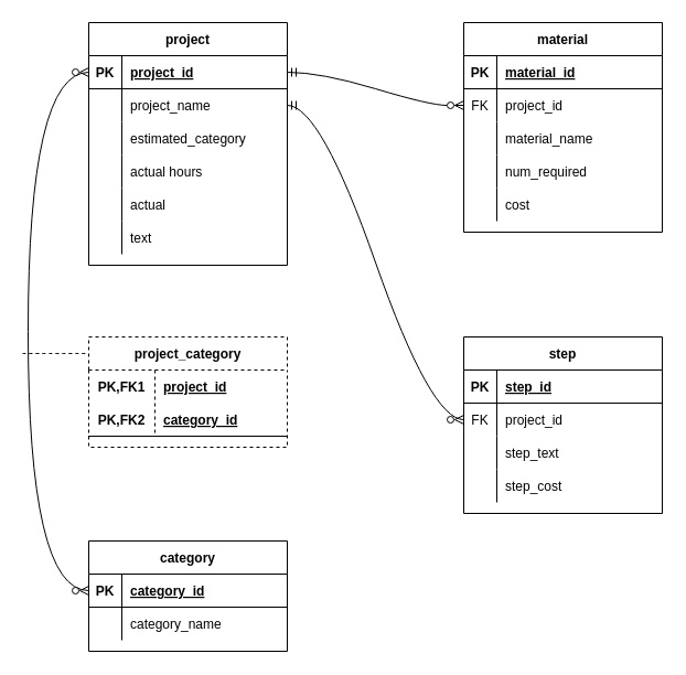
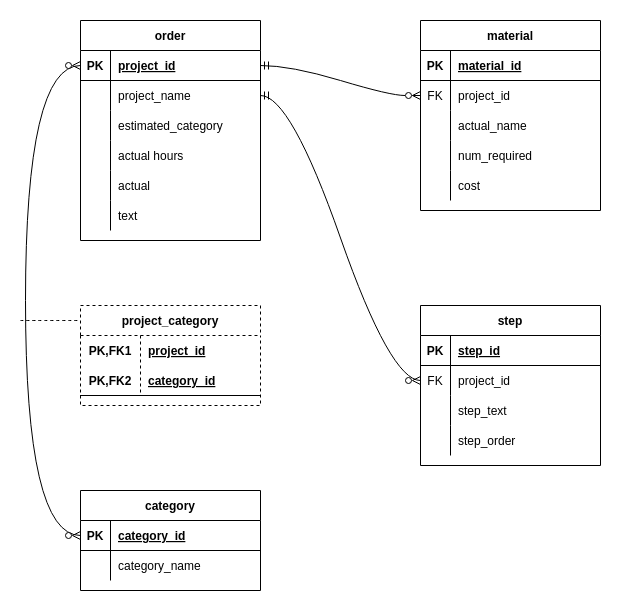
  <mxCell id="0" />
  <mxCell id="1" parent="0" />
- <mxCell id="2" value="project" style="shape=table;startSize=30;container=1;collapsible=1;childLayout=tableLayout;fixedRows=1;rowLines=0;fontStyle=1;align=center;resizeLast=1;" parent="1" vertex="1"><mxGeometry x="80" y="20" width="180" height="220" as="geometry" /></mxCell>
+ <mxCell id="2" value="order" style="shape=table;startSize=30;container=1;collapsible=1;childLayout=tableLayout;fixedRows=1;rowLines=0;fontStyle=1;align=center;resizeLast=1;" parent="1" vertex="1"><mxGeometry x="80" y="20" width="180" height="220" as="geometry" /></mxCell>
  <mxCell id="3" value="" style="shape=tableRow;horizontal=0;startSize=0;swimlaneHead=0;swimlaneBody=0;fillColor=none;collapsible=0;dropTarget=0;points=[[0,0.5],[1,0.5]];portConstraint=eastwest;top=0;left=0;right=0;bottom=1;" parent="2" vertex="1"><mxGeometry y="30" width="180" height="30" as="geometry" /></mxCell>
  <mxCell id="4" value="PK" style="shape=partialRectangle;connectable=0;fillColor=none;top=0;left=0;bottom=0;right=0;fontStyle=1;overflow=hidden;" parent="3" vertex="1"><mxGeometry width="30" height="30" as="geometry"><mxRectangle width="30" height="30" as="alternateBounds" /></mxGeometry></mxCell>
  <mxCell id="5" value="project_id" style="shape=partialRectangle;connectable=0;fillColor=none;top=0;left=0;bottom=0;right=0;align=left;spacingLeft=6;fontStyle=5;overflow=hidden;" parent="3" vertex="1"><mxGeometry x="30" width="150" height="30" as="geometry"><mxRectangle width="150" height="30" as="alternateBounds" /></mxGeometry></mxCell>
  <mxCell id="6" value="" style="shape=tableRow;horizontal=0;startSize=0;swimlaneHead=0;swimlaneBody=0;fillColor=none;collapsible=0;dropTarget=0;points=[[0,0.5],[1,0.5]];portConstraint=eastwest;top=0;left=0;right=0;bottom=0;" parent="2" vertex="1"><mxGeometry y="60" width="180" height="30" as="geometry" /></mxCell>
  <mxCell id="7" value="" style="shape=partialRectangle;connectable=0;fillColor=none;top=0;left=0;bottom=0;right=0;editable=1;overflow=hidden;" parent="6" vertex="1"><mxGeometry width="30" height="30" as="geometry"><mxRectangle width="30" height="30" as="alternateBounds" /></mxGeometry></mxCell>
  <mxCell id="8" value="project_name" style="shape=partialRectangle;connectable=0;fillColor=none;top=0;left=0;bottom=0;right=0;align=left;spacingLeft=6;overflow=hidden;" parent="6" vertex="1"><mxGeometry x="30" width="150" height="30" as="geometry"><mxRectangle width="150" height="30" as="alternateBounds" /></mxGeometry></mxCell>
  <mxCell id="9" value="" style="shape=tableRow;horizontal=0;startSize=0;swimlaneHead=0;swimlaneBody=0;fillColor=none;collapsible=0;dropTarget=0;points=[[0,0.5],[1,0.5]];portConstraint=eastwest;top=0;left=0;right=0;bottom=0;" parent="2" vertex="1"><mxGeometry y="90" width="180" height="30" as="geometry" /></mxCell>
  <mxCell id="10" value="" style="shape=partialRectangle;connectable=0;fillColor=none;top=0;left=0;bottom=0;right=0;editable=1;overflow=hidden;" parent="9" vertex="1"><mxGeometry width="30" height="30" as="geometry"><mxRectangle width="30" height="30" as="alternateBounds" /></mxGeometry></mxCell>
  <mxCell id="11" value="estimated_category" style="shape=partialRectangle;connectable=0;fillColor=none;top=0;left=0;bottom=0;right=0;align=left;spacingLeft=6;overflow=hidden;" parent="9" vertex="1"><mxGeometry x="30" width="150" height="30" as="geometry"><mxRectangle width="150" height="30" as="alternateBounds" /></mxGeometry></mxCell>
  <mxCell id="12" value="" style="shape=tableRow;horizontal=0;startSize=0;swimlaneHead=0;swimlaneBody=0;fillColor=none;collapsible=0;dropTarget=0;points=[[0,0.5],[1,0.5]];portConstraint=eastwest;top=0;left=0;right=0;bottom=0;" parent="2" vertex="1"><mxGeometry y="120" width="180" height="30" as="geometry" /></mxCell>
  <mxCell id="13" value="" style="shape=partialRectangle;connectable=0;fillColor=none;top=0;left=0;bottom=0;right=0;editable=1;overflow=hidden;" parent="12" vertex="1"><mxGeometry width="30" height="30" as="geometry"><mxRectangle width="30" height="30" as="alternateBounds" /></mxGeometry></mxCell>
  <mxCell id="14" value="actual hours" style="shape=partialRectangle;connectable=0;fillColor=none;top=0;left=0;bottom=0;right=0;align=left;spacingLeft=6;overflow=hidden;" parent="12" vertex="1"><mxGeometry x="30" width="150" height="30" as="geometry"><mxRectangle width="150" height="30" as="alternateBounds" /></mxGeometry></mxCell>
  <mxCell id="15" style="shape=tableRow;horizontal=0;startSize=0;swimlaneHead=0;swimlaneBody=0;fillColor=none;collapsible=0;dropTarget=0;points=[[0,0.5],[1,0.5]];portConstraint=eastwest;top=0;left=0;right=0;bottom=0;" parent="2" vertex="1"><mxGeometry y="150" width="180" height="30" as="geometry" /></mxCell>
  <mxCell id="16" style="shape=partialRectangle;connectable=0;fillColor=none;top=0;left=0;bottom=0;right=0;editable=1;overflow=hidden;" parent="15" vertex="1"><mxGeometry width="30" height="30" as="geometry"><mxRectangle width="30" height="30" as="alternateBounds" /></mxGeometry></mxCell>
  <mxCell id="17" value="actual " style="shape=partialRectangle;connectable=0;fillColor=none;top=0;left=0;bottom=0;right=0;align=left;spacingLeft=6;overflow=hidden;" parent="15" vertex="1"><mxGeometry x="30" width="150" height="30" as="geometry"><mxRectangle width="150" height="30" as="alternateBounds" /></mxGeometry></mxCell>
  <mxCell id="18" style="shape=tableRow;horizontal=0;startSize=0;swimlaneHead=0;swimlaneBody=0;fillColor=none;collapsible=0;dropTarget=0;points=[[0,0.5],[1,0.5]];portConstraint=eastwest;top=0;left=0;right=0;bottom=0;" parent="2" vertex="1"><mxGeometry y="180" width="180" height="30" as="geometry" /></mxCell>
  <mxCell id="19" style="shape=partialRectangle;connectable=0;fillColor=none;top=0;left=0;bottom=0;right=0;editable=1;overflow=hidden;" parent="18" vertex="1"><mxGeometry width="30" height="30" as="geometry"><mxRectangle width="30" height="30" as="alternateBounds" /></mxGeometry></mxCell>
  <mxCell id="20" value="text" style="shape=partialRectangle;connectable=0;fillColor=none;top=0;left=0;bottom=0;right=0;align=left;spacingLeft=6;overflow=hidden;" parent="18" vertex="1"><mxGeometry x="30" width="150" height="30" as="geometry"><mxRectangle width="150" height="30" as="alternateBounds" /></mxGeometry></mxCell>
  <mxCell id="21" value="material" style="shape=table;startSize=30;container=1;collapsible=1;childLayout=tableLayout;fixedRows=1;rowLines=0;fontStyle=1;align=center;resizeLast=1;" parent="1" vertex="1"><mxGeometry x="420" y="20" width="180" height="190" as="geometry" /></mxCell>
  <mxCell id="22" value="" style="shape=tableRow;horizontal=0;startSize=0;swimlaneHead=0;swimlaneBody=0;fillColor=none;collapsible=0;dropTarget=0;points=[[0,0.5],[1,0.5]];portConstraint=eastwest;top=0;left=0;right=0;bottom=1;" parent="21" vertex="1"><mxGeometry y="30" width="180" height="30" as="geometry" /></mxCell>
  <mxCell id="23" value="PK" style="shape=partialRectangle;connectable=0;fillColor=none;top=0;left=0;bottom=0;right=0;fontStyle=1;overflow=hidden;" parent="22" vertex="1"><mxGeometry width="30" height="30" as="geometry"><mxRectangle width="30" height="30" as="alternateBounds" /></mxGeometry></mxCell>
  <mxCell id="24" value="material_id" style="shape=partialRectangle;connectable=0;fillColor=none;top=0;left=0;bottom=0;right=0;align=left;spacingLeft=6;fontStyle=5;overflow=hidden;" parent="22" vertex="1"><mxGeometry x="30" width="150" height="30" as="geometry"><mxRectangle width="150" height="30" as="alternateBounds" /></mxGeometry></mxCell>
  <mxCell id="25" value="" style="shape=tableRow;horizontal=0;startSize=0;swimlaneHead=0;swimlaneBody=0;fillColor=none;collapsible=0;dropTarget=0;points=[[0,0.5],[1,0.5]];portConstraint=eastwest;top=0;left=0;right=0;bottom=0;" parent="21" vertex="1"><mxGeometry y="60" width="180" height="30" as="geometry" /></mxCell>
  <mxCell id="26" value="FK" style="shape=partialRectangle;connectable=0;fillColor=none;top=0;left=0;bottom=0;right=0;editable=1;overflow=hidden;" parent="25" vertex="1"><mxGeometry width="30" height="30" as="geometry"><mxRectangle width="30" height="30" as="alternateBounds" /></mxGeometry></mxCell>
  <mxCell id="27" value="project_id" style="shape=partialRectangle;connectable=0;fillColor=none;top=0;left=0;bottom=0;right=0;align=left;spacingLeft=6;overflow=hidden;" parent="25" vertex="1"><mxGeometry x="30" width="150" height="30" as="geometry"><mxRectangle width="150" height="30" as="alternateBounds" /></mxGeometry></mxCell>
  <mxCell id="28" value="" style="shape=tableRow;horizontal=0;startSize=0;swimlaneHead=0;swimlaneBody=0;fillColor=none;collapsible=0;dropTarget=0;points=[[0,0.5],[1,0.5]];portConstraint=eastwest;top=0;left=0;right=0;bottom=0;" parent="21" vertex="1"><mxGeometry y="90" width="180" height="30" as="geometry" /></mxCell>
  <mxCell id="29" value="" style="shape=partialRectangle;connectable=0;fillColor=none;top=0;left=0;bottom=0;right=0;editable=1;overflow=hidden;" parent="28" vertex="1"><mxGeometry width="30" height="30" as="geometry"><mxRectangle width="30" height="30" as="alternateBounds" /></mxGeometry></mxCell>
- <mxCell id="30" value="material_name" style="shape=partialRectangle;connectable=0;fillColor=none;top=0;left=0;bottom=0;right=0;align=left;spacingLeft=6;overflow=hidden;" parent="28" vertex="1"><mxGeometry x="30" width="150" height="30" as="geometry"><mxRectangle width="150" height="30" as="alternateBounds" /></mxGeometry></mxCell>
+ <mxCell id="30" value="actual_name" style="shape=partialRectangle;connectable=0;fillColor=none;top=0;left=0;bottom=0;right=0;align=left;spacingLeft=6;overflow=hidden;" parent="28" vertex="1"><mxGeometry x="30" width="150" height="30" as="geometry"><mxRectangle width="150" height="30" as="alternateBounds" /></mxGeometry></mxCell>
  <mxCell id="31" value="" style="shape=tableRow;horizontal=0;startSize=0;swimlaneHead=0;swimlaneBody=0;fillColor=none;collapsible=0;dropTarget=0;points=[[0,0.5],[1,0.5]];portConstraint=eastwest;top=0;left=0;right=0;bottom=0;" parent="21" vertex="1"><mxGeometry y="120" width="180" height="30" as="geometry" /></mxCell>
  <mxCell id="32" value="" style="shape=partialRectangle;connectable=0;fillColor=none;top=0;left=0;bottom=0;right=0;editable=1;overflow=hidden;" parent="31" vertex="1"><mxGeometry width="30" height="30" as="geometry"><mxRectangle width="30" height="30" as="alternateBounds" /></mxGeometry></mxCell>
  <mxCell id="33" value="num_required" style="shape=partialRectangle;connectable=0;fillColor=none;top=0;left=0;bottom=0;right=0;align=left;spacingLeft=6;overflow=hidden;" parent="31" vertex="1"><mxGeometry x="30" width="150" height="30" as="geometry"><mxRectangle width="150" height="30" as="alternateBounds" /></mxGeometry></mxCell>
  <mxCell id="34" value="" style="shape=tableRow;horizontal=0;startSize=0;swimlaneHead=0;swimlaneBody=0;fillColor=none;collapsible=0;dropTarget=0;points=[[0,0.5],[1,0.5]];portConstraint=eastwest;top=0;left=0;right=0;bottom=0;" parent="21" vertex="1"><mxGeometry y="150" width="180" height="30" as="geometry" /></mxCell>
  <mxCell id="35" value="" style="shape=partialRectangle;connectable=0;fillColor=none;top=0;left=0;bottom=0;right=0;editable=1;overflow=hidden;" parent="34" vertex="1"><mxGeometry width="30" height="30" as="geometry"><mxRectangle width="30" height="30" as="alternateBounds" /></mxGeometry></mxCell>
  <mxCell id="36" value="cost" style="shape=partialRectangle;connectable=0;fillColor=none;top=0;left=0;bottom=0;right=0;align=left;spacingLeft=6;overflow=hidden;" parent="34" vertex="1"><mxGeometry x="30" width="150" height="30" as="geometry"><mxRectangle width="150" height="30" as="alternateBounds" /></mxGeometry></mxCell>
  <mxCell id="37" value="step" style="shape=table;startSize=30;container=1;collapsible=1;childLayout=tableLayout;fixedRows=1;rowLines=0;fontStyle=1;align=center;resizeLast=1;" parent="1" vertex="1"><mxGeometry x="420" y="305" width="180" height="160" as="geometry" /></mxCell>
  <mxCell id="38" value="" style="shape=tableRow;horizontal=0;startSize=0;swimlaneHead=0;swimlaneBody=0;fillColor=none;collapsible=0;dropTarget=0;points=[[0,0.5],[1,0.5]];portConstraint=eastwest;top=0;left=0;right=0;bottom=1;" parent="37" vertex="1"><mxGeometry y="30" width="180" height="30" as="geometry" /></mxCell>
  <mxCell id="39" value="PK" style="shape=partialRectangle;connectable=0;fillColor=none;top=0;left=0;bottom=0;right=0;fontStyle=1;overflow=hidden;" parent="38" vertex="1"><mxGeometry width="30" height="30" as="geometry"><mxRectangle width="30" height="30" as="alternateBounds" /></mxGeometry></mxCell>
  <mxCell id="40" value="step_id" style="shape=partialRectangle;connectable=0;fillColor=none;top=0;left=0;bottom=0;right=0;align=left;spacingLeft=6;fontStyle=5;overflow=hidden;" parent="38" vertex="1"><mxGeometry x="30" width="150" height="30" as="geometry"><mxRectangle width="150" height="30" as="alternateBounds" /></mxGeometry></mxCell>
  <mxCell id="41" value="" style="shape=tableRow;horizontal=0;startSize=0;swimlaneHead=0;swimlaneBody=0;fillColor=none;collapsible=0;dropTarget=0;points=[[0,0.5],[1,0.5]];portConstraint=eastwest;top=0;left=0;right=0;bottom=0;" parent="37" vertex="1"><mxGeometry y="60" width="180" height="30" as="geometry" /></mxCell>
  <mxCell id="42" value="FK" style="shape=partialRectangle;connectable=0;fillColor=none;top=0;left=0;bottom=0;right=0;editable=1;overflow=hidden;" parent="41" vertex="1"><mxGeometry width="30" height="30" as="geometry"><mxRectangle width="30" height="30" as="alternateBounds" /></mxGeometry></mxCell>
  <mxCell id="43" value="project_id" style="shape=partialRectangle;connectable=0;fillColor=none;top=0;left=0;bottom=0;right=0;align=left;spacingLeft=6;overflow=hidden;" parent="41" vertex="1"><mxGeometry x="30" width="150" height="30" as="geometry"><mxRectangle width="150" height="30" as="alternateBounds" /></mxGeometry></mxCell>
  <mxCell id="44" value="" style="shape=tableRow;horizontal=0;startSize=0;swimlaneHead=0;swimlaneBody=0;fillColor=none;collapsible=0;dropTarget=0;points=[[0,0.5],[1,0.5]];portConstraint=eastwest;top=0;left=0;right=0;bottom=0;" parent="37" vertex="1"><mxGeometry y="90" width="180" height="30" as="geometry" /></mxCell>
  <mxCell id="45" value="" style="shape=partialRectangle;connectable=0;fillColor=none;top=0;left=0;bottom=0;right=0;editable=1;overflow=hidden;" parent="44" vertex="1"><mxGeometry width="30" height="30" as="geometry"><mxRectangle width="30" height="30" as="alternateBounds" /></mxGeometry></mxCell>
  <mxCell id="46" value="step_text" style="shape=partialRectangle;connectable=0;fillColor=none;top=0;left=0;bottom=0;right=0;align=left;spacingLeft=6;overflow=hidden;" parent="44" vertex="1"><mxGeometry x="30" width="150" height="30" as="geometry"><mxRectangle width="150" height="30" as="alternateBounds" /></mxGeometry></mxCell>
  <mxCell id="47" value="" style="shape=tableRow;horizontal=0;startSize=0;swimlaneHead=0;swimlaneBody=0;fillColor=none;collapsible=0;dropTarget=0;points=[[0,0.5],[1,0.5]];portConstraint=eastwest;top=0;left=0;right=0;bottom=0;" parent="37" vertex="1"><mxGeometry y="120" width="180" height="30" as="geometry" /></mxCell>
  <mxCell id="48" value="" style="shape=partialRectangle;connectable=0;fillColor=none;top=0;left=0;bottom=0;right=0;editable=1;overflow=hidden;" parent="47" vertex="1"><mxGeometry width="30" height="30" as="geometry"><mxRectangle width="30" height="30" as="alternateBounds" /></mxGeometry></mxCell>
- <mxCell id="49" value="step_cost" style="shape=partialRectangle;connectable=0;fillColor=none;top=0;left=0;bottom=0;right=0;align=left;spacingLeft=6;overflow=hidden;" parent="47" vertex="1"><mxGeometry x="30" width="150" height="30" as="geometry"><mxRectangle width="150" height="30" as="alternateBounds" /></mxGeometry></mxCell>
+ <mxCell id="49" value="step_order" style="shape=partialRectangle;connectable=0;fillColor=none;top=0;left=0;bottom=0;right=0;align=left;spacingLeft=6;overflow=hidden;" parent="47" vertex="1"><mxGeometry x="30" width="150" height="30" as="geometry"><mxRectangle width="150" height="30" as="alternateBounds" /></mxGeometry></mxCell>
  <mxCell id="50" value="category" style="shape=table;startSize=30;container=1;collapsible=1;childLayout=tableLayout;fixedRows=1;rowLines=0;fontStyle=1;align=center;resizeLast=1;" parent="1" vertex="1"><mxGeometry x="80" y="490" width="180" height="100" as="geometry" /></mxCell>
  <mxCell id="51" value="" style="shape=tableRow;horizontal=0;startSize=0;swimlaneHead=0;swimlaneBody=0;fillColor=none;collapsible=0;dropTarget=0;points=[[0,0.5],[1,0.5]];portConstraint=eastwest;top=0;left=0;right=0;bottom=1;" parent="50" vertex="1"><mxGeometry y="30" width="180" height="30" as="geometry" /></mxCell>
  <mxCell id="52" value="PK" style="shape=partialRectangle;connectable=0;fillColor=none;top=0;left=0;bottom=0;right=0;fontStyle=1;overflow=hidden;" parent="51" vertex="1"><mxGeometry width="30" height="30" as="geometry"><mxRectangle width="30" height="30" as="alternateBounds" /></mxGeometry></mxCell>
  <mxCell id="53" value="category_id" style="shape=partialRectangle;connectable=0;fillColor=none;top=0;left=0;bottom=0;right=0;align=left;spacingLeft=6;fontStyle=5;overflow=hidden;" parent="51" vertex="1"><mxGeometry x="30" width="150" height="30" as="geometry"><mxRectangle width="150" height="30" as="alternateBounds" /></mxGeometry></mxCell>
  <mxCell id="54" value="" style="shape=tableRow;horizontal=0;startSize=0;swimlaneHead=0;swimlaneBody=0;fillColor=none;collapsible=0;dropTarget=0;points=[[0,0.5],[1,0.5]];portConstraint=eastwest;top=0;left=0;right=0;bottom=0;" parent="50" vertex="1"><mxGeometry y="60" width="180" height="30" as="geometry" /></mxCell>
  <mxCell id="55" value="" style="shape=partialRectangle;connectable=0;fillColor=none;top=0;left=0;bottom=0;right=0;editable=1;overflow=hidden;" parent="54" vertex="1"><mxGeometry width="30" height="30" as="geometry"><mxRectangle width="30" height="30" as="alternateBounds" /></mxGeometry></mxCell>
  <mxCell id="56" value="category_name" style="shape=partialRectangle;connectable=0;fillColor=none;top=0;left=0;bottom=0;right=0;align=left;spacingLeft=6;overflow=hidden;" parent="54" vertex="1"><mxGeometry x="30" width="150" height="30" as="geometry"><mxRectangle width="150" height="30" as="alternateBounds" /></mxGeometry></mxCell>
  <mxCell id="57" value="project_category" style="shape=table;startSize=30;container=1;collapsible=1;childLayout=tableLayout;fixedRows=1;rowLines=0;fontStyle=1;align=center;resizeLast=1;dashed=1;" parent="1" vertex="1"><mxGeometry x="80" y="305" width="180" height="100" as="geometry" /></mxCell>
  <mxCell id="58" value="" style="shape=tableRow;horizontal=0;startSize=0;swimlaneHead=0;swimlaneBody=0;fillColor=none;collapsible=0;dropTarget=0;points=[[0,0.5],[1,0.5]];portConstraint=eastwest;top=0;left=0;right=0;bottom=0;" parent="57" vertex="1"><mxGeometry y="30" width="180" height="30" as="geometry" /></mxCell>
  <mxCell id="59" value="PK,FK1" style="shape=partialRectangle;connectable=0;fillColor=none;top=0;left=0;bottom=0;right=0;fontStyle=1;overflow=hidden;" parent="58" vertex="1"><mxGeometry width="60" height="30" as="geometry"><mxRectangle width="60" height="30" as="alternateBounds" /></mxGeometry></mxCell>
  <mxCell id="60" value="project_id" style="shape=partialRectangle;connectable=0;fillColor=none;top=0;left=0;bottom=0;right=0;align=left;spacingLeft=6;fontStyle=5;overflow=hidden;" parent="58" vertex="1"><mxGeometry x="60" width="120" height="30" as="geometry"><mxRectangle width="120" height="30" as="alternateBounds" /></mxGeometry></mxCell>
  <mxCell id="61" value="" style="shape=tableRow;horizontal=0;startSize=0;swimlaneHead=0;swimlaneBody=0;fillColor=none;collapsible=0;dropTarget=0;points=[[0,0.5],[1,0.5]];portConstraint=eastwest;top=0;left=0;right=0;bottom=1;" parent="57" vertex="1"><mxGeometry y="60" width="180" height="30" as="geometry" /></mxCell>
  <mxCell id="62" value="PK,FK2" style="shape=partialRectangle;connectable=0;fillColor=none;top=0;left=0;bottom=0;right=0;fontStyle=1;overflow=hidden;" parent="61" vertex="1"><mxGeometry width="60" height="30" as="geometry"><mxRectangle width="60" height="30" as="alternateBounds" /></mxGeometry></mxCell>
  <mxCell id="63" value="category_id" style="shape=partialRectangle;connectable=0;fillColor=none;top=0;left=0;bottom=0;right=0;align=left;spacingLeft=6;fontStyle=5;overflow=hidden;" parent="61" vertex="1"><mxGeometry x="60" width="120" height="30" as="geometry"><mxRectangle width="120" height="30" as="alternateBounds" /></mxGeometry></mxCell>
  <mxCell id="64" value="" style="endArrow=none;html=1;rounded=0;curved=1;strokeColor=default;dashed=1;" parent="1" edge="1"><mxGeometry relative="1" as="geometry"><mxPoint x="20" y="320" as="sourcePoint" /><mxPoint x="80" y="320" as="targetPoint" /></mxGeometry></mxCell>
  <mxCell id="65" value="" style="edgeStyle=entityRelationEdgeStyle;fontSize=12;html=1;endArrow=ERzeroToMany;startArrow=ERmandOne;rounded=0;strokeColor=default;curved=1;exitX=1;exitY=0.5;exitDx=0;exitDy=0;endFill=0;" parent="1" source="3" target="25" edge="1"><mxGeometry width="100" height="100" relative="1" as="geometry"><mxPoint x="295" y="250" as="sourcePoint" /><mxPoint x="395" y="150" as="targetPoint" /></mxGeometry></mxCell>
  <mxCell id="66" value="" style="edgeStyle=entityRelationEdgeStyle;fontSize=12;html=1;endArrow=ERzeroToMany;endFill=1;startArrow=ERmandOne;rounded=0;strokeColor=default;curved=1;startFill=0;entryX=0;entryY=0.5;entryDx=0;entryDy=0;exitX=1;exitY=0.5;exitDx=0;exitDy=0;" parent="1" target="41" edge="1" source="6"><mxGeometry width="100" height="100" relative="1" as="geometry"><mxPoint x="265" y="70" as="sourcePoint" /><mxPoint x="415" y="320" as="targetPoint" /></mxGeometry></mxCell>
  <mxCell id="67" value="" style="edgeStyle=orthogonalEdgeStyle;fontSize=12;html=1;endArrow=ERzeroToMany;endFill=1;startArrow=ERzeroToMany;rounded=0;entryX=0;entryY=0.5;entryDx=0;entryDy=0;exitX=0;exitY=0.5;exitDx=0;exitDy=0;curved=1;" edge="1" parent="1" source="51" target="3"><mxGeometry width="100" height="100" relative="1" as="geometry"><mxPoint x="85" y="370" as="sourcePoint" /><mxPoint x="185" y="270" as="targetPoint" /><Array as="points"><mxPoint x="25" y="535" /><mxPoint x="25" y="65" /></Array></mxGeometry></mxCell>
